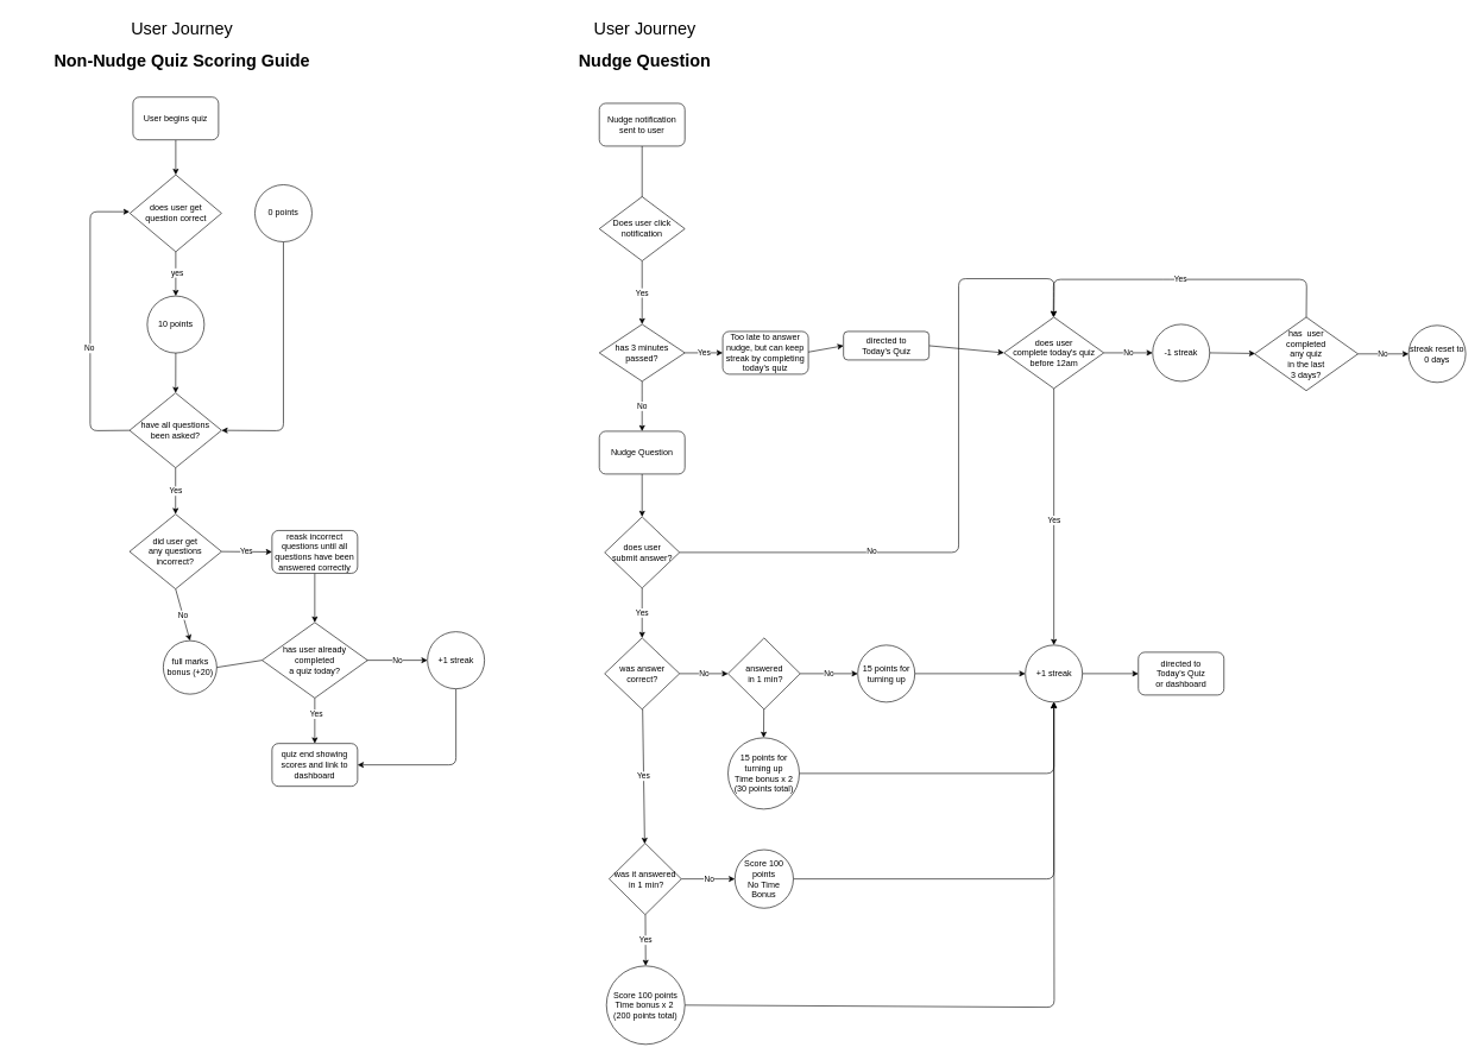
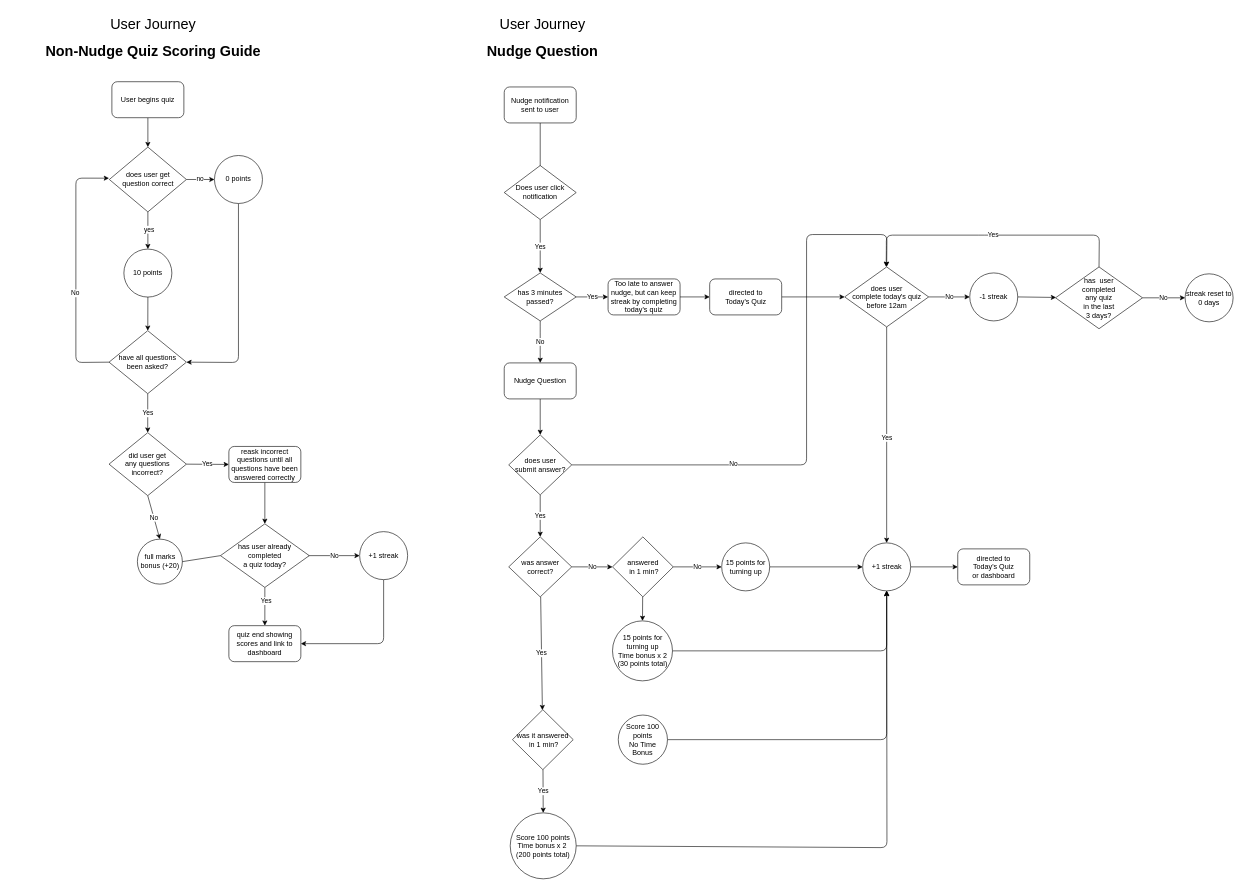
  <mxCell id="0" />
  <mxCell id="1" parent="0" />
  <mxCell id="2" value="Yes" style="edgeStyle=none;html=1;exitX=0.5;exitY=1;exitDx=0;exitDy=0;" edge="1" parent="1" source="34" target="5"><mxGeometry relative="1" as="geometry"><mxPoint x="900" y="404" as="sourcePoint" /><Array as="points"><mxPoint x="900" y="424" /></Array></mxGeometry></mxCell>
  <mxCell id="3" value="No" style="edgeStyle=none;html=1;" edge="1" parent="1" source="5" target="10"><mxGeometry relative="1" as="geometry"><Array as="points"><mxPoint x="900" y="554" /></Array></mxGeometry></mxCell>
  <mxCell id="4" value="Yes" style="edgeStyle=none;html=1;entryX=0;entryY=0.5;entryDx=0;entryDy=0;" edge="1" parent="1" source="5" target="36"><mxGeometry relative="1" as="geometry"><mxPoint x="1013.44" y="494" as="targetPoint" /></mxGeometry></mxCell>
  <mxCell id="5" value="has 3 minutes passed?" style="rhombus;whiteSpace=wrap;html=1;" vertex="1" parent="1"><mxGeometry x="840" y="454" width="120" height="80" as="geometry" /></mxCell>
  <mxCell id="6" value="" style="edgeStyle=none;html=1;exitX=1;exitY=0.5;exitDx=0;exitDy=0;entryX=0;entryY=0.5;entryDx=0;entryDy=0;" edge="1" parent="1" target="8"><mxGeometry relative="1" as="geometry"><mxPoint x="1127.18" y="494" as="sourcePoint" /><mxPoint x="1340.62" y="444" as="targetPoint" /></mxGeometry></mxCell>
  <mxCell id="7" style="edgeStyle=none;html=1;exitX=1;exitY=0.5;exitDx=0;exitDy=0;entryX=0.5;entryY=1;entryDx=0;entryDy=0;" edge="1" parent="1" source="8" target="39"><mxGeometry relative="1" as="geometry" /></mxCell>
- <mxCell id="8" value="directed to&lt;br&gt;Today's Quiz" style="rounded=1;whiteSpace=wrap;html=1;" vertex="1" parent="1"><mxGeometry x="1182.5" y="464" width="120" height="40" as="geometry" /></mxCell>
+ <mxCell id="8" value="directed to&lt;br&gt;Today's Quiz" style="rounded=1;whiteSpace=wrap;html=1;" vertex="1" parent="1"><mxGeometry x="1182.5" y="464" width="120" height="60" as="geometry" /></mxCell>
  <mxCell id="9" style="edgeStyle=none;html=1;exitX=0.5;exitY=1;exitDx=0;exitDy=0;entryX=0.5;entryY=0;entryDx=0;entryDy=0;" edge="1" parent="1" source="10" target="45"><mxGeometry relative="1" as="geometry" /></mxCell>
  <mxCell id="10" value="Nudge Question" style="rounded=1;whiteSpace=wrap;html=1;" vertex="1" parent="1"><mxGeometry x="840" y="604" width="120" height="60" as="geometry" /></mxCell>
  <mxCell id="11" value="No" style="edgeStyle=none;html=1;exitX=1;exitY=0.5;exitDx=0;exitDy=0;entryX=0.5;entryY=1;entryDx=0;entryDy=0;" edge="1" parent="1" source="13" target="20"><mxGeometry relative="1" as="geometry"><mxPoint x="1012.5" y="934" as="targetPoint" /></mxGeometry></mxCell>
  <mxCell id="12" value="Yes" style="edgeStyle=none;html=1;" edge="1" parent="1" source="13" target="17"><mxGeometry relative="1" as="geometry" /></mxCell>
  <mxCell id="13" value="was answer correct?" style="rhombus;whiteSpace=wrap;html=1;" vertex="1" parent="1"><mxGeometry x="847.5" y="894" width="105" height="100" as="geometry" /></mxCell>
- <mxCell id="14" value="" style="edgeStyle=none;html=1;entryX=0;entryY=0.5;entryDx=0;entryDy=0;" edge="1" parent="1" source="17" target="26"><mxGeometry relative="1" as="geometry"><mxPoint x="1011.13" y="1232" as="targetPoint" /></mxGeometry></mxCell>
- <mxCell id="15" value="No" style="edgeLabel;html=1;align=center;verticalAlign=middle;resizable=0;points=[];" vertex="1" connectable="0" parent="14"><mxGeometry x="-0.391" y="2" relative="1" as="geometry"><mxPoint x="15" y="2" as="offset" /></mxGeometry></mxCell>
  <mxCell id="16" value="Yes" style="edgeStyle=none;html=1;entryX=0.5;entryY=0;entryDx=0;entryDy=0;" edge="1" parent="1" source="17" target="30"><mxGeometry relative="1" as="geometry"><mxPoint x="904.379" y="1332" as="targetPoint" /></mxGeometry></mxCell>
  <mxCell id="17" value="was it answered&lt;br&gt;&amp;nbsp;in 1 min?" style="rhombus;whiteSpace=wrap;html=1;direction=south;" vertex="1" parent="1"><mxGeometry x="853.75" y="1182" width="101.25" height="100" as="geometry" /></mxCell>
  <mxCell id="18" value="No" style="edgeStyle=none;html=1;entryX=0;entryY=0.5;entryDx=0;entryDy=0;" edge="1" parent="1" source="20" target="22"><mxGeometry relative="1" as="geometry"><mxPoint x="1188.5" y="944" as="targetPoint" /></mxGeometry></mxCell>
  <mxCell id="19" value="" style="edgeStyle=none;html=1;entryX=0.5;entryY=0;entryDx=0;entryDy=0;" edge="1" parent="1" source="20" target="24"><mxGeometry relative="1" as="geometry"><mxPoint x="1071.133" y="1034" as="targetPoint" /></mxGeometry></mxCell>
  <mxCell id="20" value="answered&lt;br&gt;&amp;nbsp;in 1 min?" style="rhombus;whiteSpace=wrap;html=1;direction=south;" vertex="1" parent="1"><mxGeometry x="1020.5" y="894" width="101.25" height="100" as="geometry" /></mxCell>
  <mxCell id="21" style="edgeStyle=none;html=1;exitX=1;exitY=0.5;exitDx=0;exitDy=0;entryX=0;entryY=0.5;entryDx=0;entryDy=0;" edge="1" parent="1" source="22" target="28"><mxGeometry relative="1" as="geometry" /></mxCell>
  <mxCell id="22" value="15 points for&lt;br&gt;turning up" style="ellipse;whiteSpace=wrap;html=1;aspect=fixed;" vertex="1" parent="1"><mxGeometry x="1202.5" y="904" width="80" height="80" as="geometry" /></mxCell>
  <mxCell id="23" style="edgeStyle=none;html=1;exitX=1;exitY=0.5;exitDx=0;exitDy=0;entryX=0.5;entryY=1;entryDx=0;entryDy=0;" edge="1" parent="1" source="24" target="28"><mxGeometry relative="1" as="geometry"><Array as="points"><mxPoint x="1477.5" y="1084" /></Array></mxGeometry></mxCell>
  <mxCell id="24" value="15 points for turning up&lt;br&gt;Time bonus x 2&lt;br&gt;(30 points total)" style="ellipse;whiteSpace=wrap;html=1;aspect=fixed;" vertex="1" parent="1"><mxGeometry x="1020.5" y="1034" width="100" height="100" as="geometry" /></mxCell>
  <mxCell id="25" style="edgeStyle=none;html=1;exitX=1;exitY=0.5;exitDx=0;exitDy=0;entryX=0.5;entryY=1;entryDx=0;entryDy=0;" edge="1" parent="1" source="26" target="28"><mxGeometry relative="1" as="geometry"><Array as="points"><mxPoint x="1477.5" y="1232" /></Array></mxGeometry></mxCell>
  <mxCell id="26" value="Score 100 points&lt;br&gt;No Time Bonus" style="ellipse;whiteSpace=wrap;html=1;aspect=fixed;" vertex="1" parent="1"><mxGeometry x="1030.13" y="1191" width="82" height="82" as="geometry" /></mxCell>
  <mxCell id="27" value="" style="edgeStyle=none;html=1;entryX=0;entryY=0.5;entryDx=0;entryDy=0;" edge="1" parent="1" source="28" target="35"><mxGeometry relative="1" as="geometry"><mxPoint x="1632.5" y="944" as="targetPoint" /></mxGeometry></mxCell>
  <mxCell id="28" value="+1 streak" style="ellipse;whiteSpace=wrap;html=1;aspect=fixed;" vertex="1" parent="1"><mxGeometry x="1437.5" y="904" width="80" height="80" as="geometry" /></mxCell>
  <mxCell id="29" style="edgeStyle=none;html=1;exitX=1;exitY=0.5;exitDx=0;exitDy=0;entryX=0.5;entryY=1;entryDx=0;entryDy=0;" edge="1" parent="1" source="30" target="28"><mxGeometry relative="1" as="geometry"><Array as="points"><mxPoint x="1478" y="1412" /></Array></mxGeometry></mxCell>
  <mxCell id="30" value="Score 100 points&lt;br&gt;Time bonus x 2&amp;nbsp;&lt;br&gt;(200 points total)" style="ellipse;whiteSpace=wrap;html=1;aspect=fixed;" vertex="1" parent="1"><mxGeometry x="850" y="1354" width="110" height="110" as="geometry" /></mxCell>
  <mxCell id="31" value="&lt;h1&gt;&lt;span style=&quot;font-weight: normal;&quot;&gt;User Journey&lt;/span&gt;&lt;/h1&gt;&lt;h1 style=&quot;&quot;&gt;Nudge Question&lt;/h1&gt;" style="text;html=1;strokeColor=none;fillColor=none;spacing=5;spacingTop=-20;whiteSpace=wrap;overflow=hidden;rounded=0;align=center;" vertex="1" parent="1"><mxGeometry x="669.38" y="20" width="470" height="120" as="geometry" /></mxCell>
  <mxCell id="32" value="" style="edgeStyle=none;html=1;" edge="1" parent="1" source="33"><mxGeometry relative="1" as="geometry"><mxPoint x="900" y="305" as="targetPoint" /></mxGeometry></mxCell>
  <mxCell id="33" value="Nudge notification sent to user" style="rounded=1;whiteSpace=wrap;html=1;" vertex="1" parent="1"><mxGeometry x="840" y="144" width="120" height="60" as="geometry" /></mxCell>
  <mxCell id="34" value="Does user click notification" style="rhombus;whiteSpace=wrap;html=1;" vertex="1" parent="1"><mxGeometry x="840" y="275" width="120" height="90" as="geometry" /></mxCell>
  <mxCell id="35" value="directed to &lt;br&gt;Today's Quiz&lt;br&gt;or dashboard" style="rounded=1;whiteSpace=wrap;html=1;" vertex="1" parent="1"><mxGeometry x="1596" y="914" width="120" height="60" as="geometry" /></mxCell>
  <mxCell id="36" value="Too late to answer nudge, but can keep streak by completing today's quiz" style="rounded=1;whiteSpace=wrap;html=1;" vertex="1" parent="1"><mxGeometry x="1013.12" y="464" width="120" height="60" as="geometry" /></mxCell>
  <mxCell id="37" value="Yes" style="edgeStyle=none;html=1;exitX=1;exitY=0.5;exitDx=0;exitDy=0;entryX=0.5;entryY=0;entryDx=0;entryDy=0;" edge="1" parent="1" source="39" target="28"><mxGeometry x="0.028" relative="1" as="geometry"><Array as="points" /><mxPoint as="offset" /></mxGeometry></mxCell>
  <mxCell id="38" value="No" style="edgeStyle=none;html=1;" edge="1" parent="1" source="39" target="41"><mxGeometry relative="1" as="geometry" /></mxCell>
  <mxCell id="39" value="does user &lt;br&gt;complete today's quiz &lt;br&gt;before 12am" style="rhombus;whiteSpace=wrap;html=1;direction=south;" vertex="1" parent="1"><mxGeometry x="1407.5" y="444" width="140" height="100" as="geometry" /></mxCell>
  <mxCell id="40" value="" style="edgeStyle=none;html=1;" edge="1" parent="1" source="41" target="48"><mxGeometry relative="1" as="geometry" /></mxCell>
  <mxCell id="41" value="-1 streak" style="ellipse;whiteSpace=wrap;html=1;" vertex="1" parent="1"><mxGeometry x="1615.995" y="454" width="80" height="80" as="geometry" /></mxCell>
  <mxCell id="42" value="Yes" style="edgeStyle=none;html=1;exitX=0.5;exitY=1;exitDx=0;exitDy=0;" edge="1" parent="1" source="45"><mxGeometry relative="1" as="geometry"><mxPoint x="900" y="894" as="targetPoint" /><Array as="points" /></mxGeometry></mxCell>
  <mxCell id="43" style="edgeStyle=none;html=1;exitX=1;exitY=0.5;exitDx=0;exitDy=0;entryX=0;entryY=0.5;entryDx=0;entryDy=0;" edge="1" parent="1" source="45" target="39"><mxGeometry relative="1" as="geometry"><mxPoint x="1478" y="385" as="targetPoint" /><Array as="points"><mxPoint x="1344" y="774" /><mxPoint x="1344" y="390" /><mxPoint x="1478" y="390" /></Array></mxGeometry></mxCell>
  <mxCell id="44" value="No" style="edgeLabel;html=1;align=center;verticalAlign=middle;resizable=0;points=[];" vertex="1" connectable="0" parent="43"><mxGeometry x="-0.441" y="2" relative="1" as="geometry"><mxPoint as="offset" /></mxGeometry></mxCell>
  <mxCell id="45" value="does user &lt;br&gt;submit answer?" style="rhombus;whiteSpace=wrap;html=1;" vertex="1" parent="1"><mxGeometry x="847.5" y="724" width="105" height="100" as="geometry" /></mxCell>
  <mxCell id="46" value="No" style="edgeStyle=none;html=1;" edge="1" parent="1" source="48" target="49"><mxGeometry relative="1" as="geometry" /></mxCell>
  <mxCell id="47" value="Yes" style="edgeStyle=none;html=1;exitX=0.5;exitY=0;exitDx=0;exitDy=0;" edge="1" parent="1" source="48"><mxGeometry relative="1" as="geometry"><mxPoint x="1476.706" y="443.882" as="targetPoint" /><Array as="points"><mxPoint x="1832" y="391" /><mxPoint x="1640" y="391" /><mxPoint x="1477" y="391" /><mxPoint x="1477" y="416" /></Array></mxGeometry></mxCell>
  <mxCell id="48" value="has&amp;nbsp; user &lt;br&gt;completed &lt;br&gt;any quiz&lt;br&gt;in the&amp;nbsp;last &lt;br&gt;3 days?" style="rhombus;whiteSpace=wrap;html=1;" vertex="1" parent="1"><mxGeometry x="1759" y="444" width="145" height="103" as="geometry" /></mxCell>
  <mxCell id="49" value="streak reset to 0 days" style="ellipse;whiteSpace=wrap;html=1;" vertex="1" parent="1"><mxGeometry x="1974.995" y="455.5" width="80" height="80" as="geometry" /></mxCell>
  <mxCell id="50" value="&lt;h1&gt;&lt;span style=&quot;font-weight: normal;&quot;&gt;User Journey&lt;/span&gt;&lt;/h1&gt;&lt;h1 style=&quot;&quot;&gt;Non-Nudge Quiz Scoring Guide&lt;/h1&gt;" style="text;html=1;strokeColor=none;fillColor=none;spacing=5;spacingTop=-20;whiteSpace=wrap;overflow=hidden;rounded=0;align=center;" vertex="1" parent="1"><mxGeometry x="20" y="20" width="470" height="120" as="geometry" /></mxCell>
  <mxCell id="51" value="" style="edgeStyle=none;html=1;" edge="1" parent="1" source="52" target="55"><mxGeometry relative="1" as="geometry" /></mxCell>
  <mxCell id="52" value="User begins quiz" style="rounded=1;whiteSpace=wrap;html=1;" vertex="1" parent="1"><mxGeometry x="186" y="135.25" width="120" height="60" as="geometry" /></mxCell>
  <mxCell id="53" value="yes" style="edgeStyle=none;html=1;exitX=0.5;exitY=1;exitDx=0;exitDy=0;" edge="1" parent="1" source="55" target="57"><mxGeometry x="-0.038" y="2" relative="1" as="geometry"><mxPoint as="offset" /></mxGeometry></mxCell>
+ <mxCell id="54" value="no" style="edgeStyle=none;html=1;" edge="1" parent="1" source="55" target="59"><mxGeometry relative="1" as="geometry" /></mxCell>
  <mxCell id="55" value="does user get &lt;br&gt;question correct" style="rhombus;whiteSpace=wrap;html=1;" vertex="1" parent="1"><mxGeometry x="181.75" y="244.25" width="128.5" height="108" as="geometry" /></mxCell>
  <mxCell id="56" style="edgeStyle=none;html=1;exitX=0.5;exitY=1;exitDx=0;exitDy=0;" edge="1" parent="1" source="57" target="63"><mxGeometry relative="1" as="geometry" /></mxCell>
  <mxCell id="57" value="10 points" style="ellipse;whiteSpace=wrap;html=1;aspect=fixed;" vertex="1" parent="1"><mxGeometry x="206" y="414.25" width="80" height="80" as="geometry" /></mxCell>
  <mxCell id="58" style="edgeStyle=none;html=1;exitX=0.5;exitY=1;exitDx=0;exitDy=0;entryX=1;entryY=0.5;entryDx=0;entryDy=0;" edge="1" parent="1" source="59" target="63"><mxGeometry relative="1" as="geometry"><Array as="points"><mxPoint x="397" y="603.25" /></Array></mxGeometry></mxCell>
  <mxCell id="59" value="0 points" style="ellipse;whiteSpace=wrap;html=1;aspect=fixed;" vertex="1" parent="1"><mxGeometry x="357" y="258.25" width="80" height="80" as="geometry" /></mxCell>
  <mxCell id="60" style="edgeStyle=none;html=1;exitX=0;exitY=0.5;exitDx=0;exitDy=0;" edge="1" parent="1" source="63"><mxGeometry relative="1" as="geometry"><mxPoint x="181.167" y="296.083" as="targetPoint" /><Array as="points"><mxPoint x="126" y="603.25" /><mxPoint x="126" y="296" /></Array></mxGeometry></mxCell>
  <mxCell id="61" value="No" style="edgeLabel;html=1;align=center;verticalAlign=middle;resizable=0;points=[];" vertex="1" connectable="0" parent="60"><mxGeometry x="-0.182" y="2" relative="1" as="geometry"><mxPoint as="offset" /></mxGeometry></mxCell>
  <mxCell id="62" value="Yes" style="edgeStyle=none;html=1;exitX=0.5;exitY=1;exitDx=0;exitDy=0;entryX=0.5;entryY=0;entryDx=0;entryDy=0;" edge="1" parent="1" source="63" target="66"><mxGeometry relative="1" as="geometry"><mxPoint x="246.167" y="700.25" as="targetPoint" /></mxGeometry></mxCell>
  <mxCell id="63" value="have all questions &lt;br&gt;been asked?" style="rhombus;whiteSpace=wrap;html=1;" vertex="1" parent="1"><mxGeometry x="181.25" y="550.25" width="129" height="105" as="geometry" /></mxCell>
  <mxCell id="64" value="No" style="edgeStyle=none;html=1;exitX=0.5;exitY=1;exitDx=0;exitDy=0;entryX=0.5;entryY=0;entryDx=0;entryDy=0;" edge="1" parent="1" source="66" target="70"><mxGeometry relative="1" as="geometry"><mxPoint x="246" y="895.25" as="targetPoint" /></mxGeometry></mxCell>
  <mxCell id="65" value="Yes" style="edgeStyle=none;html=1;exitX=1;exitY=0.5;exitDx=0;exitDy=0;entryX=0;entryY=0.5;entryDx=0;entryDy=0;" edge="1" parent="1" source="66" target="68"><mxGeometry relative="1" as="geometry" /></mxCell>
  <mxCell id="66" value="did user get &lt;br&gt;any questions &lt;br&gt;incorrect?" style="rhombus;whiteSpace=wrap;html=1;" vertex="1" parent="1"><mxGeometry x="181.25" y="720.25" width="129" height="105" as="geometry" /></mxCell>
  <mxCell id="67" style="edgeStyle=none;html=1;exitX=0.5;exitY=1;exitDx=0;exitDy=0;" edge="1" parent="1" source="68" target="76"><mxGeometry relative="1" as="geometry"><mxPoint x="533" y="900" as="targetPoint" /></mxGeometry></mxCell>
  <mxCell id="68" value="reask incorrect questions until all questions have been answered correctly" style="rounded=1;whiteSpace=wrap;html=1;" vertex="1" parent="1"><mxGeometry x="381" y="743.25" width="120" height="60" as="geometry" /></mxCell>
  <mxCell id="69" style="edgeStyle=none;html=1;exitX=1;exitY=0.5;exitDx=0;exitDy=0;entryX=0;entryY=0.5;entryDx=0;entryDy=0;startArrow=none;" edge="1" parent="1" source="76"><mxGeometry relative="1" as="geometry"><mxPoint x="284" y="925.25" as="sourcePoint" /><mxPoint x="473" y="930" as="targetPoint" /></mxGeometry></mxCell>
  <mxCell id="70" value="full marks bonus (+20)" style="ellipse;whiteSpace=wrap;html=1;aspect=fixed;" vertex="1" parent="1"><mxGeometry x="228.5" y="897.75" width="75" height="75" as="geometry" /></mxCell>
  <mxCell id="71" value="quiz end showing scores and link to dashboard" style="rounded=1;whiteSpace=wrap;html=1;" vertex="1" parent="1"><mxGeometry x="381" y="1042" width="120" height="60" as="geometry" /></mxCell>
  <mxCell id="72" value="" style="edgeStyle=none;html=1;exitX=1;exitY=0.5;exitDx=0;exitDy=0;entryX=0;entryY=0.5;entryDx=0;entryDy=0;endArrow=none;" edge="1" parent="1" source="70" target="76"><mxGeometry relative="1" as="geometry"><mxPoint x="283.5" y="925.25" as="sourcePoint" /><mxPoint x="495" y="930" as="targetPoint" /></mxGeometry></mxCell>
  <mxCell id="73" value="No" style="edgeStyle=none;html=1;exitX=1;exitY=0.5;exitDx=0;exitDy=0;entryX=0;entryY=0.5;entryDx=0;entryDy=0;" edge="1" parent="1" source="76" target="78"><mxGeometry relative="1" as="geometry" /></mxCell>
  <mxCell id="74" style="edgeStyle=none;html=1;exitX=0.5;exitY=1;exitDx=0;exitDy=0;entryX=0.5;entryY=0;entryDx=0;entryDy=0;" edge="1" parent="1" source="76" target="71"><mxGeometry relative="1" as="geometry" /></mxCell>
  <mxCell id="75" value="Yes" style="edgeLabel;html=1;align=center;verticalAlign=middle;resizable=0;points=[];" vertex="1" connectable="0" parent="74"><mxGeometry x="-0.31" y="1" relative="1" as="geometry"><mxPoint as="offset" /></mxGeometry></mxCell>
  <mxCell id="76" value="has user already&lt;br&gt;completed &lt;br&gt;a quiz today?" style="rhombus;whiteSpace=wrap;html=1;" vertex="1" parent="1"><mxGeometry x="367" y="872.25" width="148" height="106" as="geometry" /></mxCell>
  <mxCell id="77" style="edgeStyle=none;html=1;exitX=0.5;exitY=1;exitDx=0;exitDy=0;entryX=1;entryY=0.5;entryDx=0;entryDy=0;" edge="1" parent="1" source="78" target="71"><mxGeometry relative="1" as="geometry"><Array as="points"><mxPoint x="639" y="1072" /></Array></mxGeometry></mxCell>
  <mxCell id="78" value="+1 streak" style="ellipse;whiteSpace=wrap;html=1;aspect=fixed;" vertex="1" parent="1"><mxGeometry x="599" y="885.25" width="80" height="80" as="geometry" /></mxCell>
